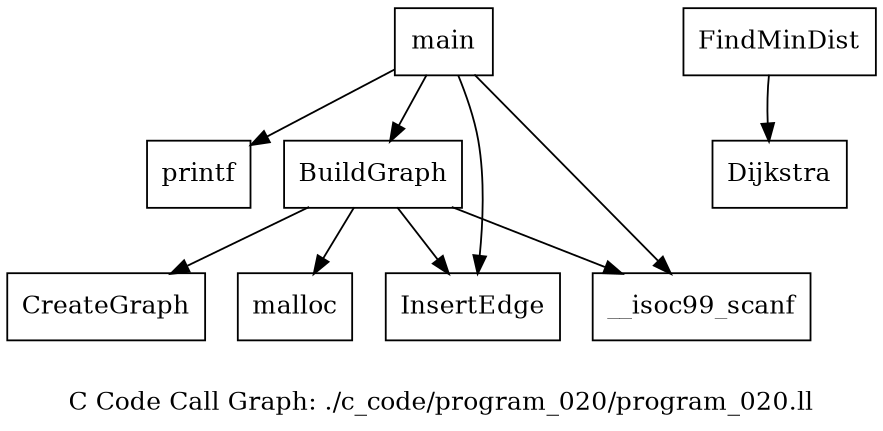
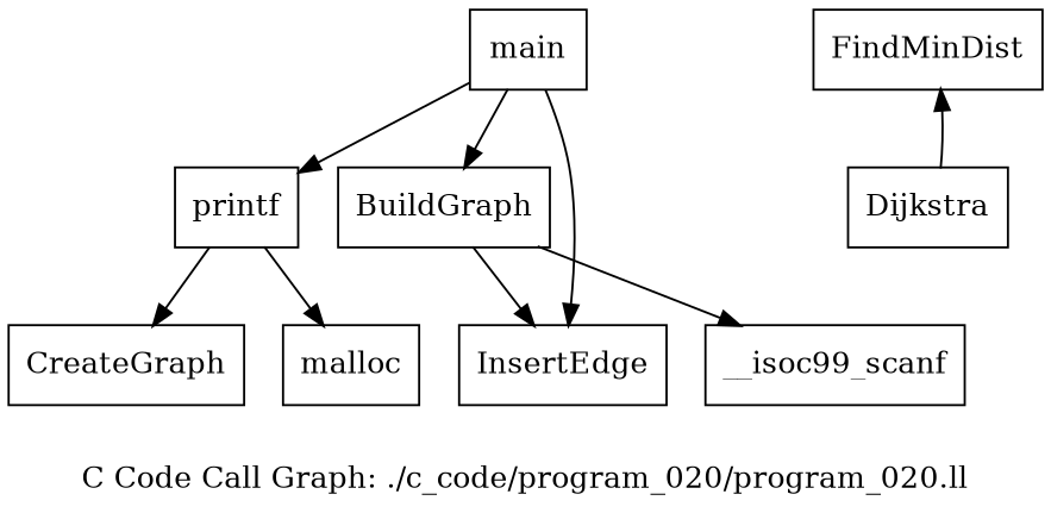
  digraph {
    label="C Code Call Graph: ./c_code/program_020/program_020.ll"
    node [shape=record]
    n1 [label="{CreateGraph}"]
    n2 [label="{malloc}"]
    n3 [label="{InsertEdge}"]
    n4 [label="{BuildGraph}"]
    n5 [label="{__isoc99_scanf}"]
    n6 [label="{FindMinDist}"]
    n7 [label="{Dijkstra}"]
    n8 [label="{main}"]
    n9 [label="{printf}"]
-   n4 -> n1
-   n4 -> n2
+   n9 -> n1
+   n9 -> n2
    n4 -> n3
    n4 -> n5
-   n6 -> n7
+   n7 -> n6
    n8 -> n3
    n8 -> n4
-   n8 -> n5
    n8 -> n9
  }
